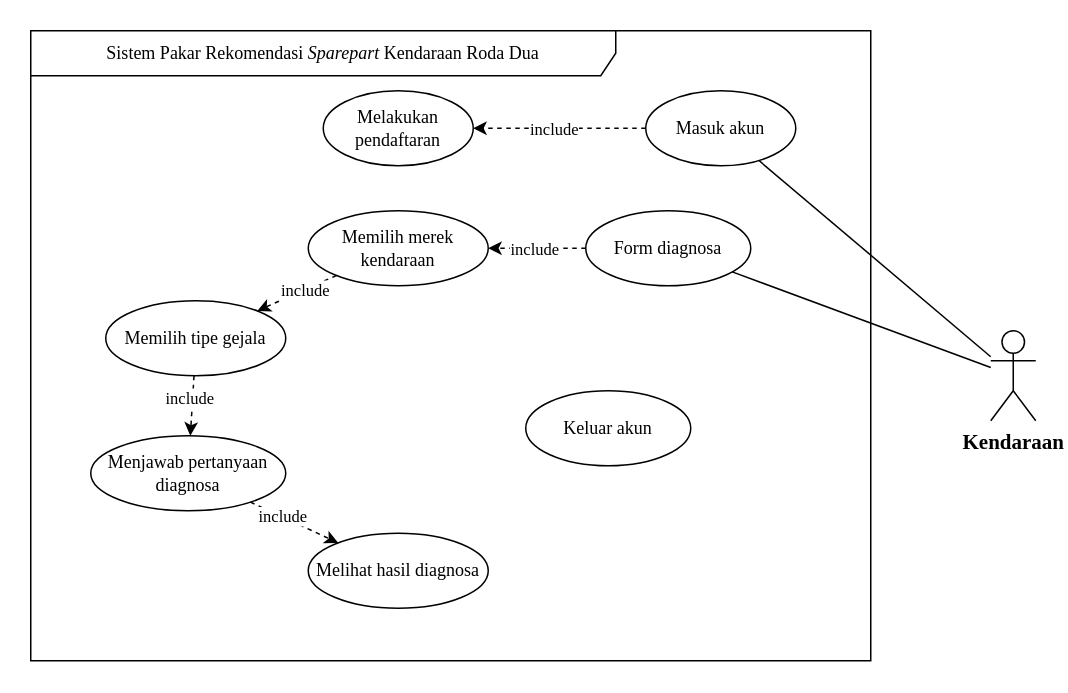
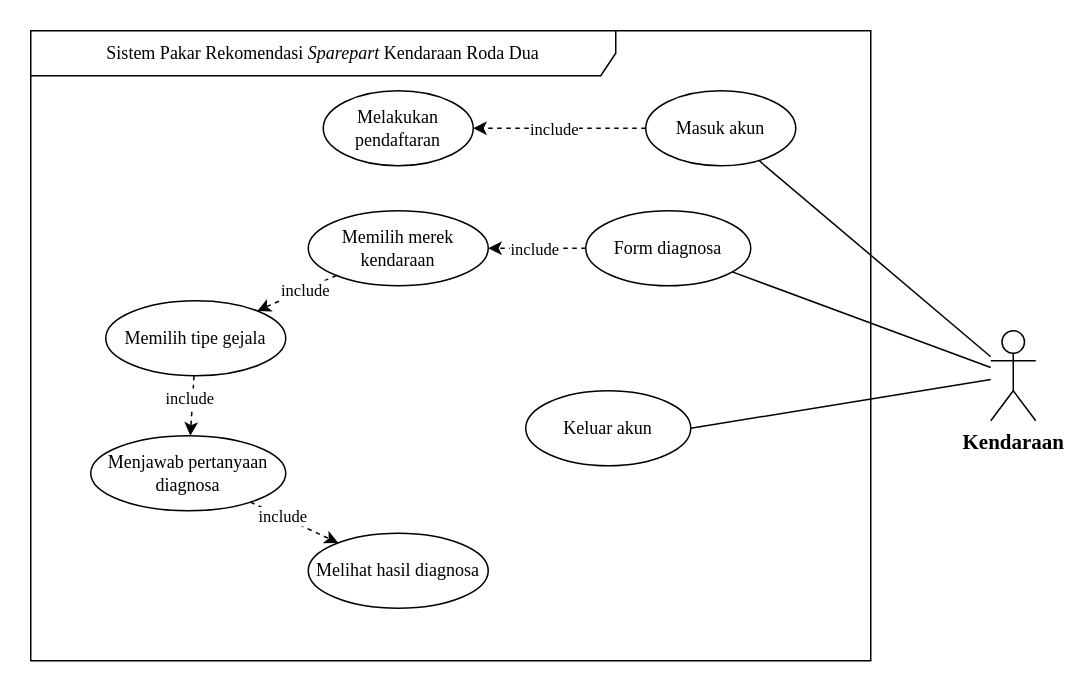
  <mxCell id="0" />
  <mxCell id="1" parent="0" />
  <mxCell id="2" value="Kendaraan" style="shape=umlActor;verticalLabelPosition=bottom;verticalAlign=top;html=1;outlineConnect=0;fontSize=14;fontStyle=1;fontFamily=Times New Roman;" parent="1" vertex="1"><mxGeometry x="660" y="220" width="30" height="60" as="geometry" /></mxCell>
  <mxCell id="3" style="edgeStyle=orthogonalEdgeStyle;rounded=0;orthogonalLoop=1;jettySize=auto;html=1;dashed=1;fontFamily=Times New Roman;" parent="1" source="5" target="6" edge="1"><mxGeometry relative="1" as="geometry" /></mxCell>
  <mxCell id="4" value="&lt;font&gt;include&lt;/font&gt;" style="edgeLabel;html=1;align=center;verticalAlign=middle;resizable=0;points=[];fontFamily=Times New Roman;" vertex="1" connectable="0" parent="3"><mxGeometry x="0.073" y="3" relative="1" as="geometry"><mxPoint y="-3" as="offset" /></mxGeometry></mxCell>
  <mxCell id="5" value="Masuk akun" style="ellipse;whiteSpace=wrap;html=1;fontSize=12;fontFamily=Times New Roman;" parent="1" vertex="1"><mxGeometry x="430" y="60" width="100" height="50" as="geometry" /></mxCell>
  <mxCell id="6" value="Melakukan pendaftaran" style="ellipse;whiteSpace=wrap;html=1;fontSize=12;fontFamily=Times New Roman;" parent="1" vertex="1"><mxGeometry x="215" y="60" width="100" height="50" as="geometry" /></mxCell>
  <mxCell id="7" value="Memilih merek kendaraan" style="ellipse;whiteSpace=wrap;html=1;fontSize=12;fontFamily=Times New Roman;" parent="1" vertex="1"><mxGeometry x="205" y="140" width="120" height="50" as="geometry" /></mxCell>
  <mxCell id="8" value="Memilih tipe gejala" style="ellipse;whiteSpace=wrap;html=1;fontSize=12;fontFamily=Times New Roman;" parent="1" vertex="1"><mxGeometry x="70" y="200" width="120" height="50" as="geometry" /></mxCell>
  <mxCell id="9" value="Menjawab pertanyaan diagnosa" style="ellipse;whiteSpace=wrap;html=1;fontSize=12;fontFamily=Times New Roman;" parent="1" vertex="1"><mxGeometry x="60" y="290" width="130" height="50" as="geometry" /></mxCell>
  <mxCell id="10" value="Melihat hasil diagnosa" style="ellipse;whiteSpace=wrap;html=1;fontSize=12;fontFamily=Times New Roman;" parent="1" vertex="1"><mxGeometry x="205" y="355" width="120" height="50" as="geometry" /></mxCell>
  <mxCell id="11" value="Form diagnosa" style="ellipse;whiteSpace=wrap;html=1;fontSize=12;fontFamily=Times New Roman;" parent="1" vertex="1"><mxGeometry x="390" y="140" width="110" height="50" as="geometry" /></mxCell>
  <mxCell id="12" value="" style="endArrow=none;html=1;rounded=0;fontFamily=Times New Roman;" parent="1" source="2" target="5" edge="1"><mxGeometry width="50" height="50" relative="1" as="geometry"><mxPoint x="-80" y="210" as="sourcePoint" /><mxPoint x="-30" y="160" as="targetPoint" /></mxGeometry></mxCell>
  <mxCell id="13" value="" style="endArrow=classic;html=1;rounded=0;fontFamily=Times New Roman;dashed=1;endFill=1;" parent="1" source="7" target="8" edge="1"><mxGeometry width="160" relative="1" as="geometry"><mxPoint x="190" y="225" as="sourcePoint" /><mxPoint x="220" y="225" as="targetPoint" /></mxGeometry></mxCell>
  <mxCell id="14" value="include" style="edgeLabel;html=1;align=center;verticalAlign=middle;resizable=0;points=[];fontFamily=Times New Roman;" vertex="1" connectable="0" parent="13"><mxGeometry x="-0.221" relative="1" as="geometry"><mxPoint as="offset" /></mxGeometry></mxCell>
  <mxCell id="15" value="" style="endArrow=classic;html=1;rounded=0;fontFamily=Times New Roman;endFill=1;dashed=1;" parent="1" source="8" target="9" edge="1"><mxGeometry width="160" relative="1" as="geometry"><mxPoint x="340" y="225" as="sourcePoint" /><mxPoint x="370" y="225" as="targetPoint" /></mxGeometry></mxCell>
  <mxCell id="16" value="include" style="edgeLabel;html=1;align=center;verticalAlign=middle;resizable=0;points=[];fontFamily=Times New Roman;" vertex="1" connectable="0" parent="15"><mxGeometry x="-0.23" y="-2" relative="1" as="geometry"><mxPoint as="offset" /></mxGeometry></mxCell>
  <mxCell id="17" value="" style="endArrow=classic;html=1;rounded=0;fontFamily=Times New Roman;dashed=1;endFill=1;" parent="1" source="9" target="10" edge="1"><mxGeometry width="160" relative="1" as="geometry"><mxPoint x="370" y="250" as="sourcePoint" /><mxPoint x="190" y="295" as="targetPoint" /></mxGeometry></mxCell>
  <mxCell id="18" value="include" style="edgeLabel;html=1;align=center;verticalAlign=middle;resizable=0;points=[];fontFamily=Times New Roman;" vertex="1" connectable="0" parent="17"><mxGeometry x="-0.276" relative="1" as="geometry"><mxPoint as="offset" /></mxGeometry></mxCell>
  <mxCell id="19" value="Sistem Pakar Rekomendasi &lt;i&gt;Sparepart &lt;/i&gt;Kendaraan Roda Dua" style="shape=umlFrame;whiteSpace=wrap;html=1;pointerEvents=0;width=390;height=30;fontFamily=Times New Roman;" parent="1" vertex="1"><mxGeometry x="20" y="20" width="560" height="420" as="geometry" /></mxCell>
  <mxCell id="20" value="" style="endArrow=none;html=1;rounded=0;fontFamily=Times New Roman;" parent="1" source="2" target="11" edge="1"><mxGeometry width="50" height="50" relative="1" as="geometry"><mxPoint x="511" y="310" as="sourcePoint" /><mxPoint x="355" y="170" as="targetPoint" /></mxGeometry></mxCell>
  <mxCell id="21" style="edgeStyle=orthogonalEdgeStyle;rounded=0;orthogonalLoop=1;jettySize=auto;html=1;dashed=1;exitX=0;exitY=0.5;exitDx=0;exitDy=0;fontFamily=Times New Roman;" edge="1" parent="1" source="11" target="7"><mxGeometry relative="1" as="geometry"><mxPoint x="320" y="154.6" as="sourcePoint" /><mxPoint x="280" y="167" as="targetPoint" /></mxGeometry></mxCell>
  <mxCell id="22" value="&lt;font&gt;include&lt;/font&gt;" style="edgeLabel;html=1;align=center;verticalAlign=middle;resizable=0;points=[];fontFamily=Times New Roman;" vertex="1" connectable="0" parent="21"><mxGeometry x="0.073" y="3" relative="1" as="geometry"><mxPoint y="-3" as="offset" /></mxGeometry></mxCell>
  <mxCell id="23" value="Keluar akun" style="ellipse;whiteSpace=wrap;html=1;fontSize=12;fontFamily=Times New Roman;" vertex="1" parent="1"><mxGeometry x="350" y="260" width="110" height="50" as="geometry" /></mxCell>
+ <mxCell id="24" value="" style="endArrow=none;html=1;rounded=0;fontFamily=Times New Roman;entryX=1;entryY=0.5;entryDx=0;entryDy=0;" edge="1" parent="1" source="2" target="23"><mxGeometry width="50" height="50" relative="1" as="geometry"><mxPoint x="672" y="353" as="sourcePoint" /><mxPoint x="500" y="290" as="targetPoint" /></mxGeometry></mxCell>
